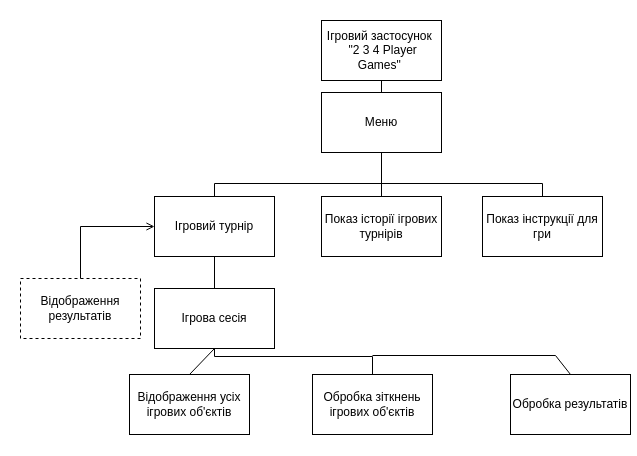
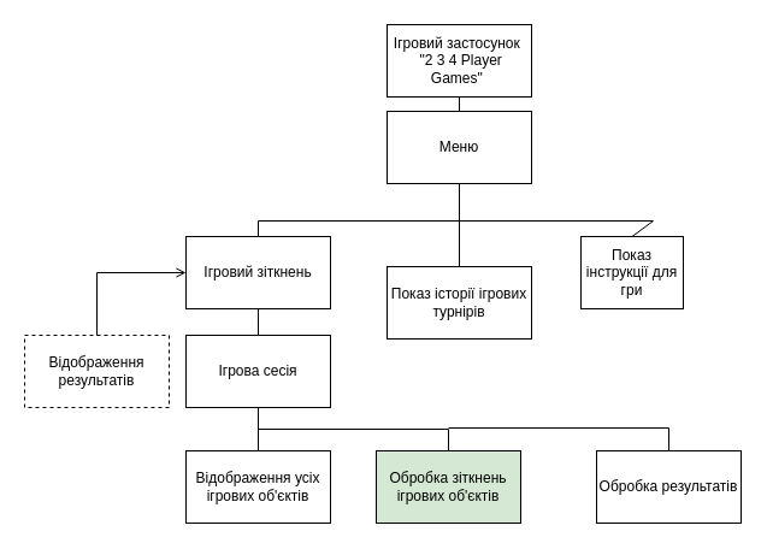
  <mxCell id="0" />
  <mxCell id="1" parent="0" />
  <mxCell id="2" value="Ігровий застосунок&amp;nbsp; &amp;nbsp;&quot;2 3 4 Player Games&quot;&amp;nbsp;" style="rounded=0;whiteSpace=wrap;html=1;" parent="1" vertex="1"><mxGeometry x="321" y="20" width="120" height="60" as="geometry" /></mxCell>
  <mxCell id="3" value="Меню" style="rounded=0;whiteSpace=wrap;html=1;" parent="1" vertex="1"><mxGeometry x="321" y="92" width="120" height="60" as="geometry" /></mxCell>
- <mxCell id="4" value="Ігровий турнір" style="rounded=0;whiteSpace=wrap;html=1;" parent="1" vertex="1"><mxGeometry x="154" y="196" width="120" height="60" as="geometry" /></mxCell>
+ <mxCell id="4" value="Ігровий зіткнень" style="rounded=0;whiteSpace=wrap;html=1;" parent="1" vertex="1"><mxGeometry x="154" y="196" width="120" height="60" as="geometry" /></mxCell>
  <mxCell id="5" value="" style="endArrow=none;html=1;rounded=0;exitX=0.5;exitY=1;exitDx=0;exitDy=0;entryX=0.5;entryY=0;entryDx=0;entryDy=0;" parent="1" source="2" target="3" edge="1"><mxGeometry width="50" height="50" relative="1" as="geometry"><mxPoint x="442" y="323" as="sourcePoint" /><mxPoint x="492" y="273" as="targetPoint" /></mxGeometry></mxCell>
  <mxCell id="6" value="" style="endArrow=none;html=1;rounded=0;exitX=0.5;exitY=0;exitDx=0;exitDy=0;entryX=0.5;entryY=1;entryDx=0;entryDy=0;" parent="1" source="4" target="3" edge="1"><mxGeometry width="50" height="50" relative="1" as="geometry"><mxPoint x="442" y="323" as="sourcePoint" /><mxPoint x="492" y="273" as="targetPoint" /><Array as="points"><mxPoint x="214" y="183" /><mxPoint x="381" y="183" /></Array></mxGeometry></mxCell>
- <mxCell id="7" value="Показ історії ігрових турнірів" style="rounded=0;whiteSpace=wrap;html=1;" parent="1" vertex="1"><mxGeometry x="321" y="196" width="120" height="60" as="geometry" /></mxCell>
+ <mxCell id="7" value="Показ історії ігрових турнірів" style="rounded=0;whiteSpace=wrap;html=1;" parent="1" vertex="1"><mxGeometry x="321" y="221" width="120" height="60" as="geometry" /></mxCell>
  <mxCell id="8" value="" style="endArrow=none;html=1;rounded=0;exitX=0.5;exitY=0;exitDx=0;exitDy=0;" parent="1" source="7" edge="1"><mxGeometry width="50" height="50" relative="1" as="geometry"><mxPoint x="609" y="323" as="sourcePoint" /><mxPoint x="381" y="183" as="targetPoint" /><Array as="points"><mxPoint x="381" y="183" /></Array></mxGeometry></mxCell>
- <mxCell id="9" value="Показ інструкції для гри" style="rounded=0;whiteSpace=wrap;html=1;" parent="1" vertex="1"><mxGeometry x="482" y="196" width="120" height="60" as="geometry" /></mxCell>
+ <mxCell id="9" value="Показ інструкції для гри" style="rounded=0;whiteSpace=wrap;html=1;" parent="1" vertex="1"><mxGeometry x="482" y="196" width="85" height="60" as="geometry" /></mxCell>
  <mxCell id="10" value="" style="endArrow=none;html=1;rounded=0;exitX=0.5;exitY=0;exitDx=0;exitDy=0;" parent="1" source="9" edge="1"><mxGeometry width="50" height="50" relative="1" as="geometry"><mxPoint x="770" y="323" as="sourcePoint" /><mxPoint x="378" y="183" as="targetPoint" /><Array as="points"><mxPoint x="542" y="183" /></Array></mxGeometry></mxCell>
- <mxCell id="11" value="Ігрова сесія" style="rounded=0;whiteSpace=wrap;html=1;" parent="1" vertex="1"><mxGeometry x="154" y="288" width="120" height="60" as="geometry" /></mxCell>
+ <mxCell id="11" value="Ігрова сесія" style="rounded=0;whiteSpace=wrap;html=1;" parent="1" vertex="1"><mxGeometry x="154" y="278" width="120" height="60" as="geometry" /></mxCell>
  <mxCell id="12" value="" style="endArrow=none;html=1;rounded=0;exitX=0.5;exitY=1;exitDx=0;exitDy=0;entryX=0.5;entryY=0;entryDx=0;entryDy=0;" parent="1" source="4" target="11" edge="1"><mxGeometry width="50" height="50" relative="1" as="geometry"><mxPoint x="442" y="323" as="sourcePoint" /><mxPoint x="492" y="273" as="targetPoint" /></mxGeometry></mxCell>
- <mxCell id="13" value="Відображення усіх ігрових об'єктів" style="rounded=0;whiteSpace=wrap;html=1;" parent="1" vertex="1"><mxGeometry x="129" y="374" width="120" height="60" as="geometry" /></mxCell>
+ <mxCell id="13" value="Відображення усіх ігрових об'єктів" style="rounded=0;whiteSpace=wrap;html=1;" parent="1" vertex="1"><mxGeometry x="154" y="374" width="120" height="60" as="geometry" /></mxCell>
  <mxCell id="14" value="" style="endArrow=none;html=1;rounded=0;exitX=0.5;exitY=0;exitDx=0;exitDy=0;entryX=0.5;entryY=1;entryDx=0;entryDy=0;" parent="1" source="13" target="11" edge="1"><mxGeometry width="50" height="50" relative="1" as="geometry"><mxPoint x="442" y="323" as="sourcePoint" /><mxPoint x="214" y="346" as="targetPoint" /></mxGeometry></mxCell>
- <mxCell id="15" value="Обробка зіткнень ігрових об'єктів" style="rounded=0;whiteSpace=wrap;html=1;" parent="1" vertex="1"><mxGeometry x="312" y="374" width="120" height="60" as="geometry" /></mxCell>
+ <mxCell id="15" value="Обробка зіткнень ігрових об'єктів" style="rounded=0;whiteSpace=wrap;html=1;fillColor=#d5e8d4;" parent="1" vertex="1"><mxGeometry x="312" y="374" width="120" height="60" as="geometry" /></mxCell>
  <mxCell id="16" value="" style="endArrow=none;html=1;rounded=0;exitX=0.5;exitY=0;exitDx=0;exitDy=0;entryX=0.5;entryY=1;entryDx=0;entryDy=0;" parent="1" source="15" target="11" edge="1"><mxGeometry width="50" height="50" relative="1" as="geometry"><mxPoint x="600" y="323" as="sourcePoint" /><mxPoint x="372" y="346" as="targetPoint" /><Array as="points"><mxPoint x="372" y="356" /><mxPoint x="214" y="356" /></Array></mxGeometry></mxCell>
- <mxCell id="17" value="Обробка результатів" style="rounded=0;whiteSpace=wrap;html=1;" parent="1" vertex="1"><mxGeometry x="510" y="374" width="120" height="60" as="geometry" /></mxCell>
+ <mxCell id="17" value="Обробка результатів" style="rounded=0;whiteSpace=wrap;html=1;" parent="1" vertex="1"><mxGeometry x="495" y="374" width="120" height="60" as="geometry" /></mxCell>
  <mxCell id="18" value="" style="endArrow=none;html=1;rounded=0;exitX=0.5;exitY=0;exitDx=0;exitDy=0;" parent="1" source="17" edge="1"><mxGeometry width="50" height="50" relative="1" as="geometry"><mxPoint x="783" y="323" as="sourcePoint" /><mxPoint x="372" y="355" as="targetPoint" /><Array as="points"><mxPoint x="555" y="355" /></Array></mxGeometry></mxCell>
  <mxCell id="19" value="Відображення результатів" style="rounded=0;whiteSpace=wrap;html=1;dashed=1;" parent="1" vertex="1"><mxGeometry x="20" y="278" width="120" height="60" as="geometry" /></mxCell>
  <mxCell id="20" value="" style="endArrow=open;html=1;rounded=0;exitX=0.5;exitY=0;exitDx=0;exitDy=0;entryX=0;entryY=0.5;entryDx=0;entryDy=0;" parent="1" source="19" target="4" edge="1"><mxGeometry width="50" height="50" relative="1" as="geometry"><mxPoint x="442" y="323" as="sourcePoint" /><mxPoint x="492" y="273" as="targetPoint" /><Array as="points"><mxPoint x="80" y="226" /></Array></mxGeometry></mxCell>
